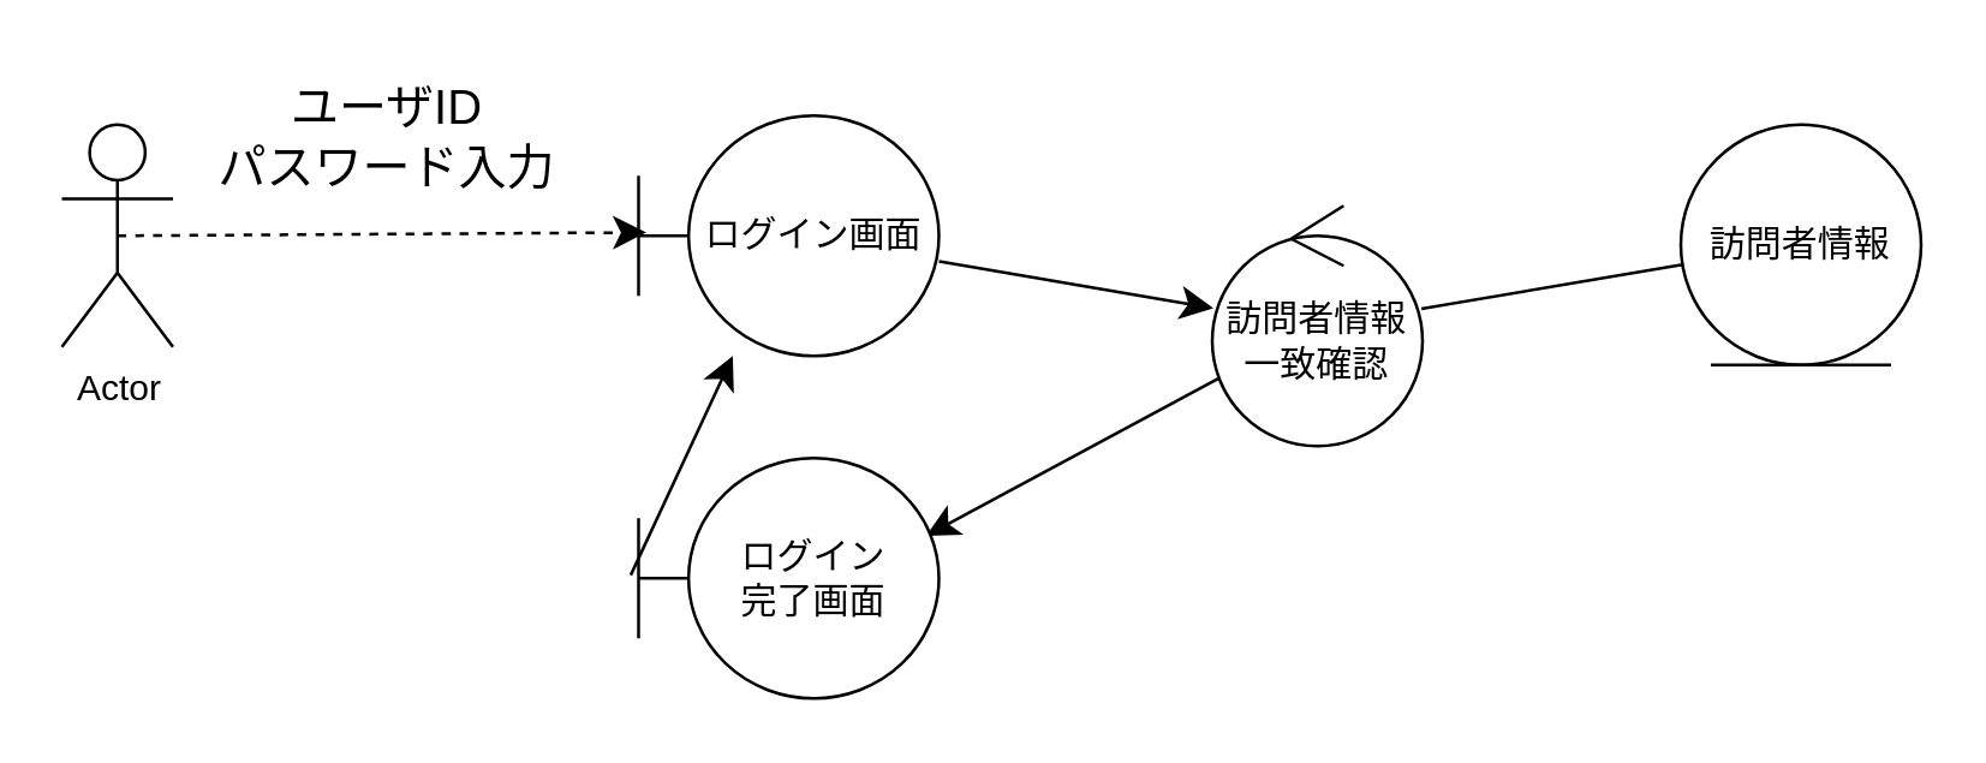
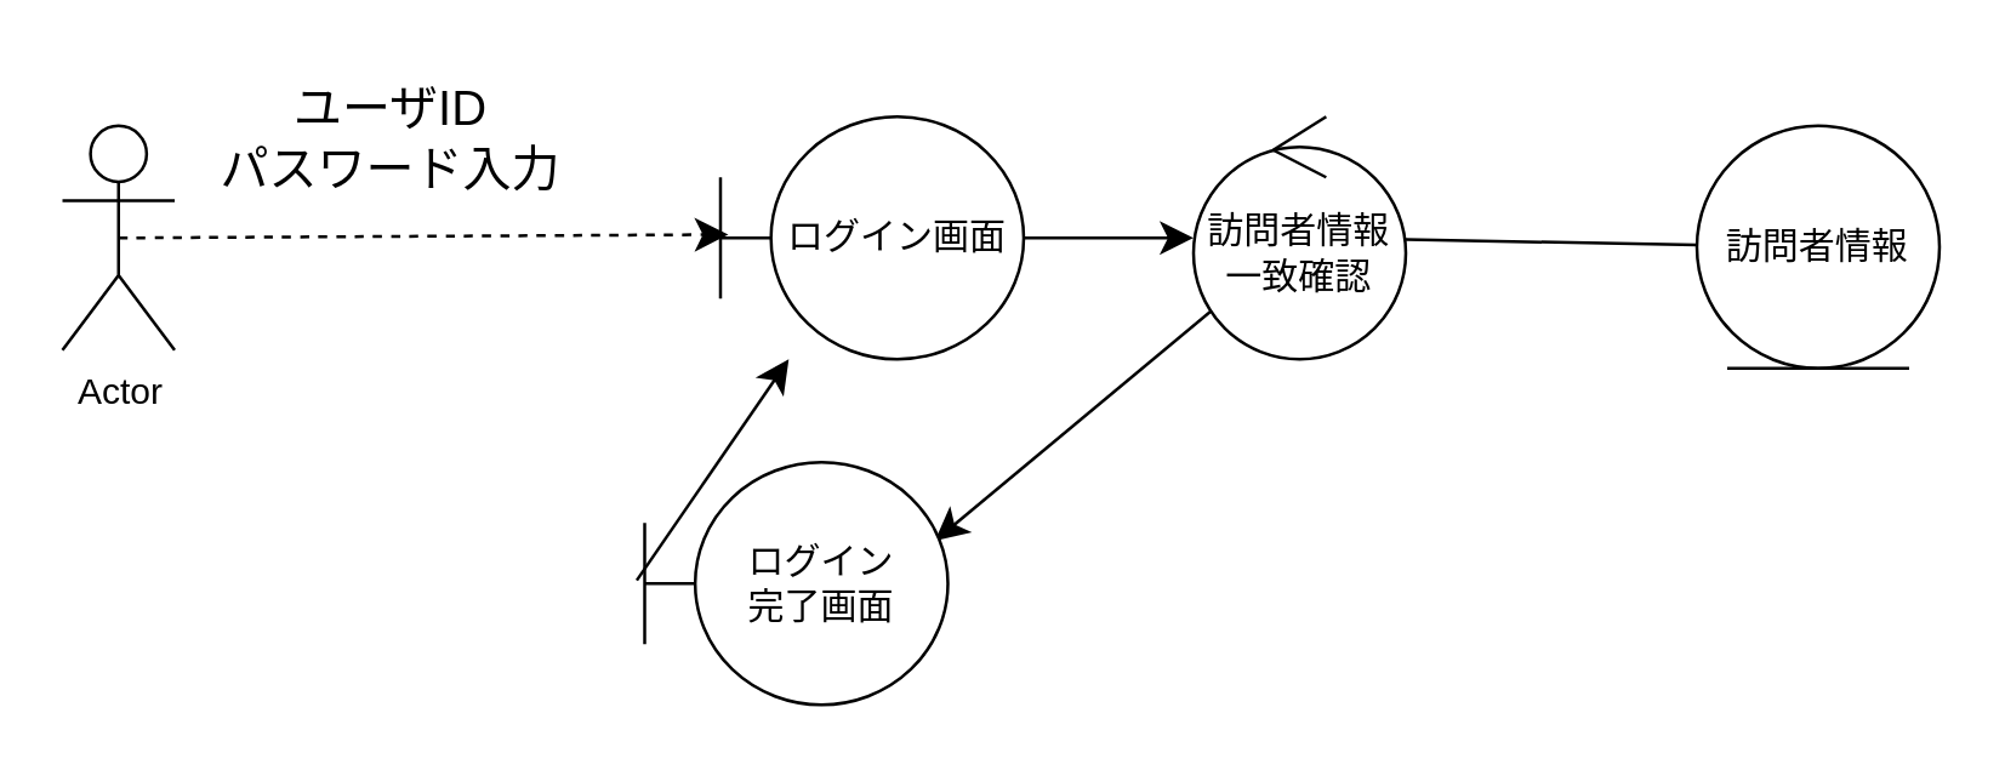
  <mxCell id="0" />
  <mxCell id="1" parent="0" />
  <mxCell id="2" value="Actor" style="shape=umlActor;verticalLabelPosition=bottom;verticalAlign=top;html=1;" vertex="1" parent="1"><mxGeometry x="20" y="41" width="37" height="74" as="geometry" /></mxCell>
  <mxCell id="3" value="" style="edgeStyle=none;curved=1;rounded=0;orthogonalLoop=1;jettySize=auto;html=1;fontSize=12;startSize=8;endSize=8;" edge="1" parent="1" source="4" target="8"><mxGeometry relative="1" as="geometry" /></mxCell>
- <mxCell id="4" value="ログイン画面" style="shape=umlBoundary;whiteSpace=wrap;html=1;" vertex="1" parent="1"><mxGeometry x="212" y="38" width="100" height="80" as="geometry" /></mxCell>
+ <mxCell id="4" value="ログイン画面" style="shape=umlBoundary;whiteSpace=wrap;html=1;" vertex="1" parent="1"><mxGeometry x="237" y="38" width="100" height="80" as="geometry" /></mxCell>
  <mxCell id="5" style="edgeStyle=none;curved=1;rounded=0;orthogonalLoop=1;jettySize=auto;html=1;exitX=0.5;exitY=0.5;exitDx=0;exitDy=0;exitPerimeter=0;entryX=0.026;entryY=0.486;entryDx=0;entryDy=0;entryPerimeter=0;fontSize=12;startSize=8;endSize=8;dashed=1;" edge="1" parent="1" source="2" target="4"><mxGeometry relative="1" as="geometry" /></mxCell>
  <mxCell id="6" value="" style="edgeStyle=none;curved=1;rounded=0;orthogonalLoop=1;jettySize=auto;html=1;fontSize=12;startSize=8;endSize=8;entryX=0.957;entryY=0.324;entryDx=0;entryDy=0;entryPerimeter=0;" edge="1" parent="1" source="8" target="10"><mxGeometry relative="1" as="geometry"><mxPoint x="428" y="248" as="targetPoint" /></mxGeometry></mxCell>
  <mxCell id="7" value="" style="edgeStyle=none;curved=1;rounded=0;orthogonalLoop=1;jettySize=auto;html=1;fontSize=12;startSize=8;endSize=8;endArrow=none;endFill=0;" edge="1" parent="1" source="8" target="12"><mxGeometry relative="1" as="geometry" /></mxCell>
- <mxCell id="8" value="訪問者情報一致確認" style="ellipse;shape=umlControl;whiteSpace=wrap;html=1;" vertex="1" parent="1"><mxGeometry x="403" y="68" width="70" height="80" as="geometry" /></mxCell>
+ <mxCell id="8" value="訪問者情報一致確認" style="ellipse;shape=umlControl;whiteSpace=wrap;html=1;" vertex="1" parent="1"><mxGeometry x="393" y="38" width="70" height="80" as="geometry" /></mxCell>
  <mxCell id="9" value="" style="edgeStyle=none;curved=1;rounded=0;orthogonalLoop=1;jettySize=auto;html=1;fontSize=12;startSize=8;endSize=8;exitX=-0.026;exitY=0.487;exitDx=0;exitDy=0;exitPerimeter=0;" edge="1" parent="1" source="10" target="4"><mxGeometry relative="1" as="geometry"><mxPoint x="102" y="192" as="targetPoint" /></mxGeometry></mxCell>
  <mxCell id="10" value="ログイン&lt;br&gt;完了画面" style="shape=umlBoundary;whiteSpace=wrap;html=1;" vertex="1" parent="1"><mxGeometry x="212" y="152" width="100" height="80" as="geometry" /></mxCell>
  <mxCell id="11" value="ユーザID&lt;br&gt;パスワード入力" style="text;html=1;align=center;verticalAlign=middle;resizable=0;points=[];autosize=1;strokeColor=none;fillColor=none;fontSize=16;" vertex="1" parent="1"><mxGeometry x="63" y="20" width="130" height="50" as="geometry" /></mxCell>
  <mxCell id="12" value="訪問者情報" style="ellipse;shape=umlEntity;whiteSpace=wrap;html=1;" vertex="1" parent="1"><mxGeometry x="559" y="41" width="80" height="80" as="geometry" /></mxCell>
